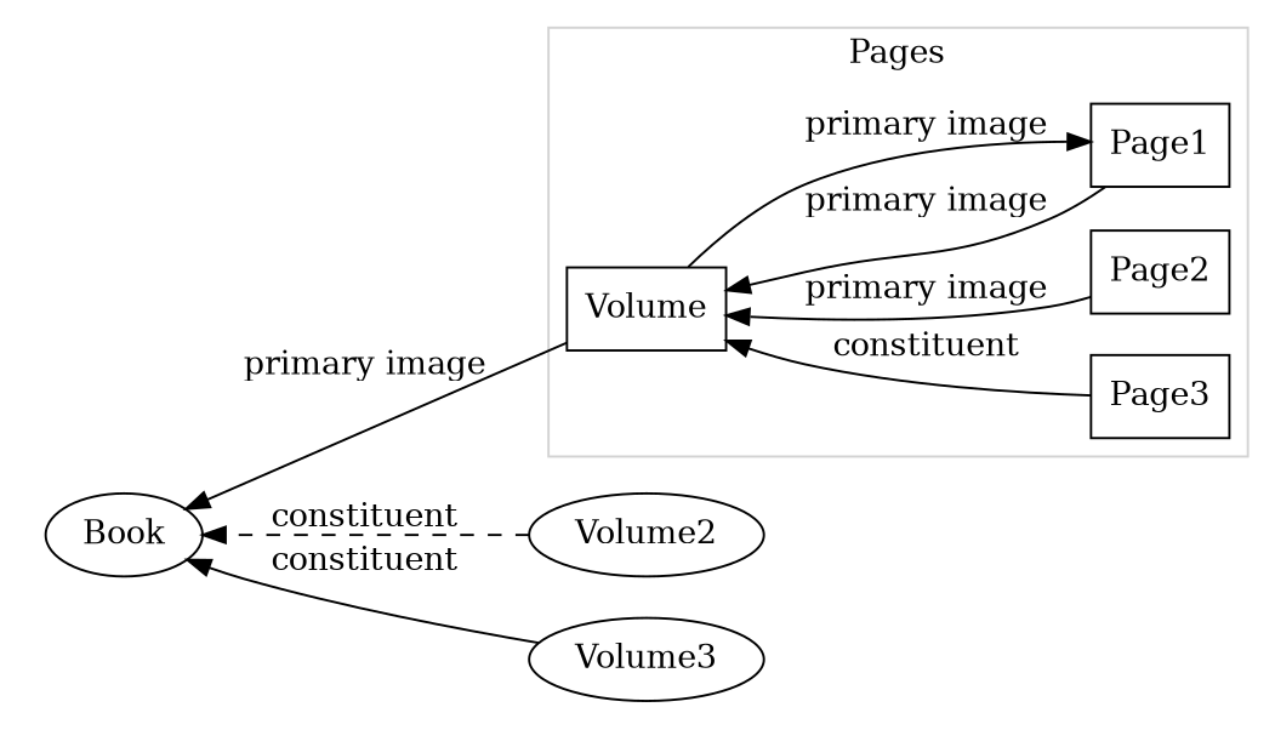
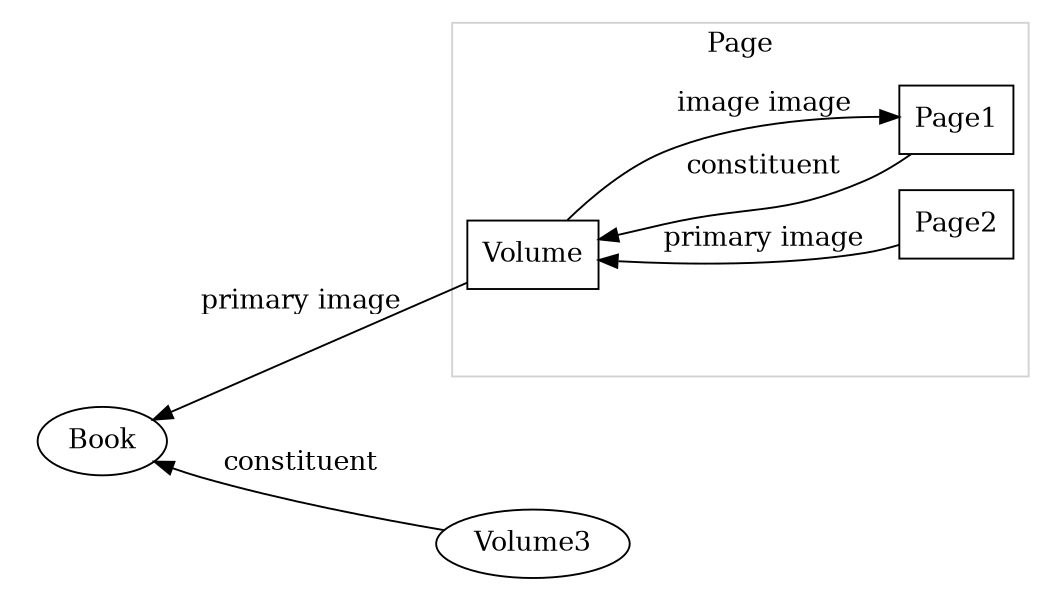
  digraph {
    rankdir=RL
    node [shape=box]
    Page1
    Volume
    Page2
-   Page3
-   Volume2 [shape=""]
    Book [shape=""]
    Volume3 [shape=""]
    subgraph cluster_1 {
      color=lightgray
-     label=Pages
+     label=Page
      Page1
      Volume
      Page2
-     Page3
    }
    subgraph cluster_2 {
      style=invis
-     Volume2
      Book
      Volume3
    }
-   Page1 -> Volume [label="primary image"]
-   Volume -> Page1 [label="primary image"]
+   Page1 -> Volume [label=constituent]
+   Volume -> Page1 [label="image image"]
    Volume -> Book [label="primary image"]
    Page2 -> Volume [label="primary image"]
-   Page3 -> Volume [label=constituent]
-   Volume2 -> Book [label=constituent style=dashed]
    Volume3 -> Book [label=constituent style=solid]
  }
